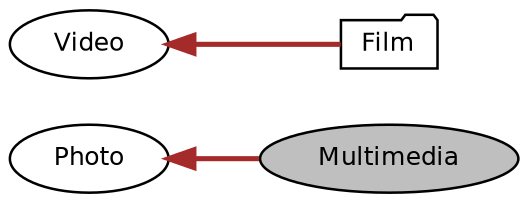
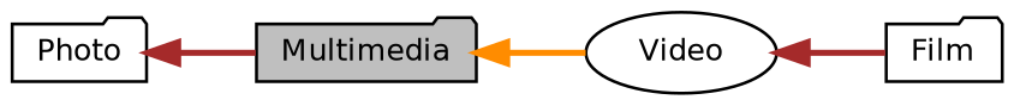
  digraph {
    rankdir=LR
    node [color=black fillcolor=white fontname=Helvetica fontsize=10 shape=ellipse style=filled]
    edge [color=brown dir=back fontname=Helvetica fontsize=10 labelfontname=Helvetica labelfontsize=10 style=bold]
-   n1 [fillcolor=grey75 fontcolor=black height=0.2 label=Multimedia width=0.4]
+   n1 [fillcolor=grey75 fontcolor=black height=0.2 label=Multimedia shape=folder width=0.4]
    n2 [height=0.2 label=Video width=0.4]
-   n3 [height=0.2 label=Photo width=0.4]
+   n3 [height=0.2 label=Photo shape=folder width=0.4]
    n4 [height=0.2 label=Film shape=folder width=0.4]
+   n1 -> n2 [color=darkorange]
    n2 -> n4
    n3 -> n1
  }
